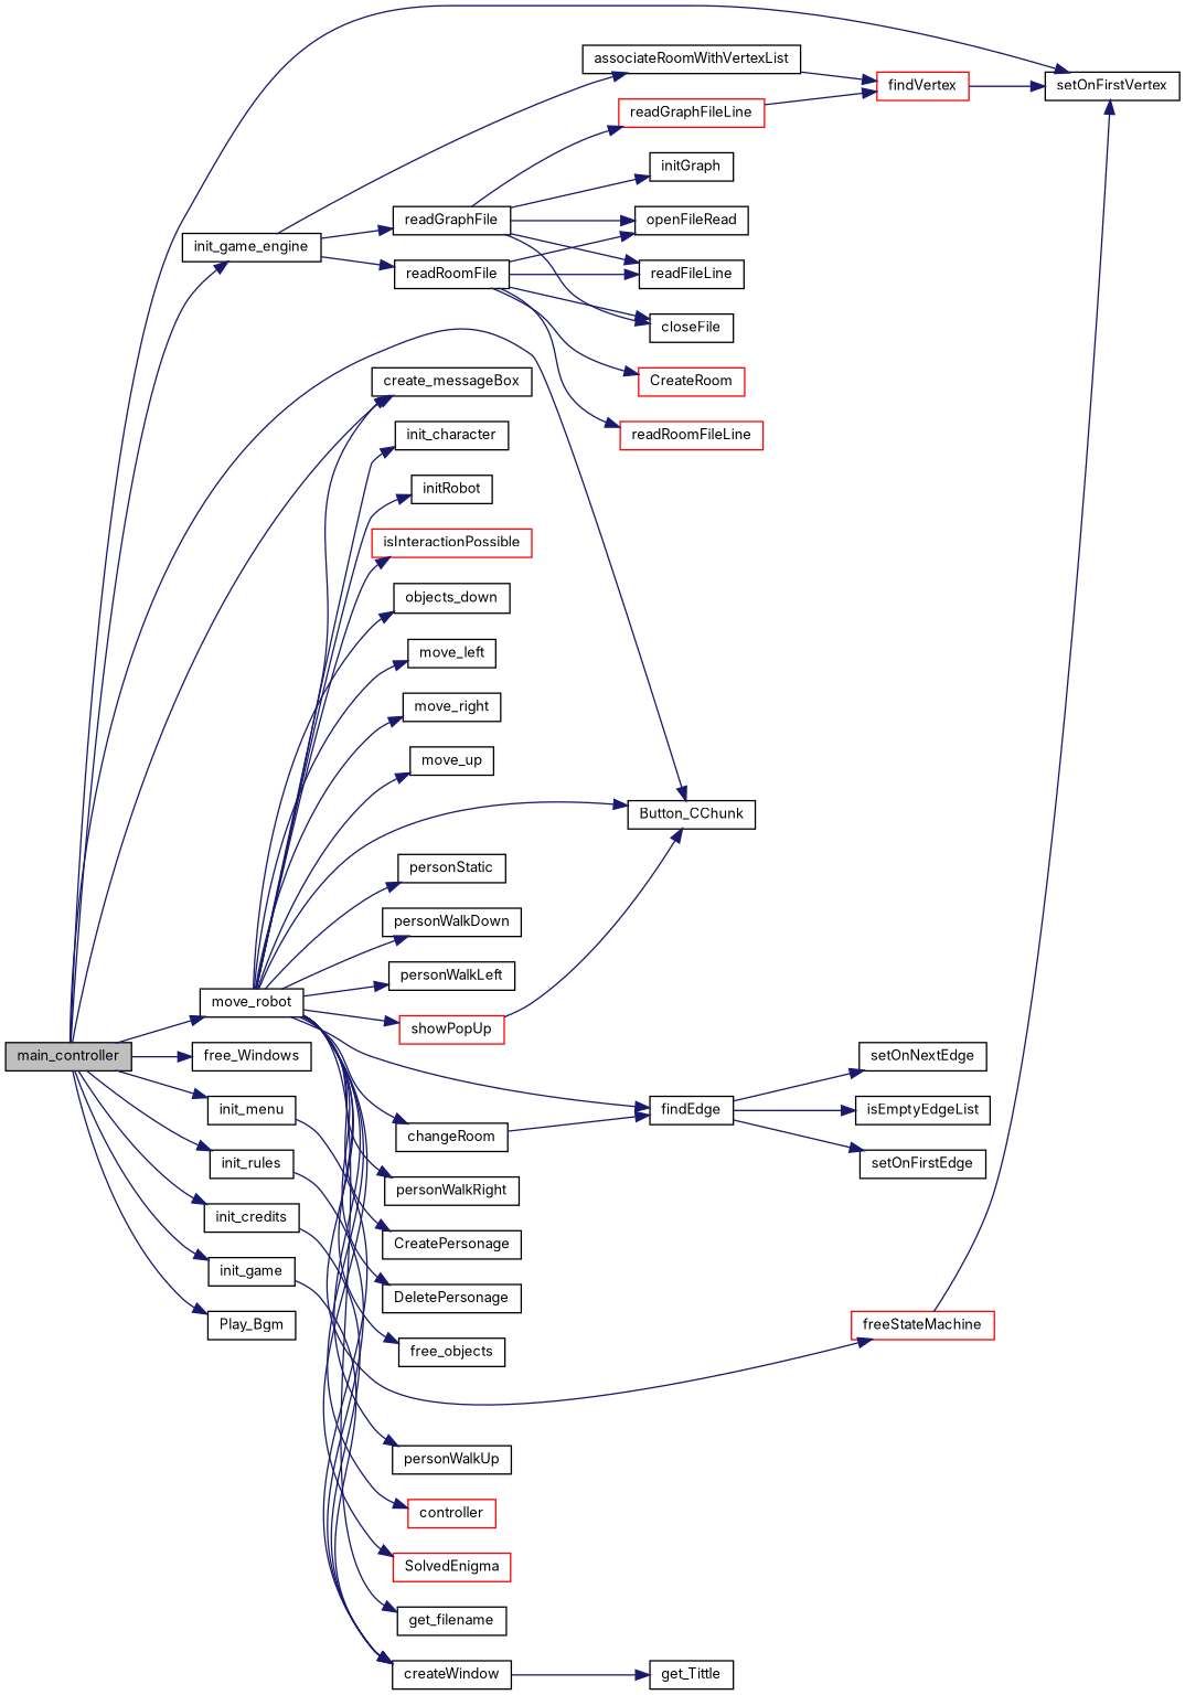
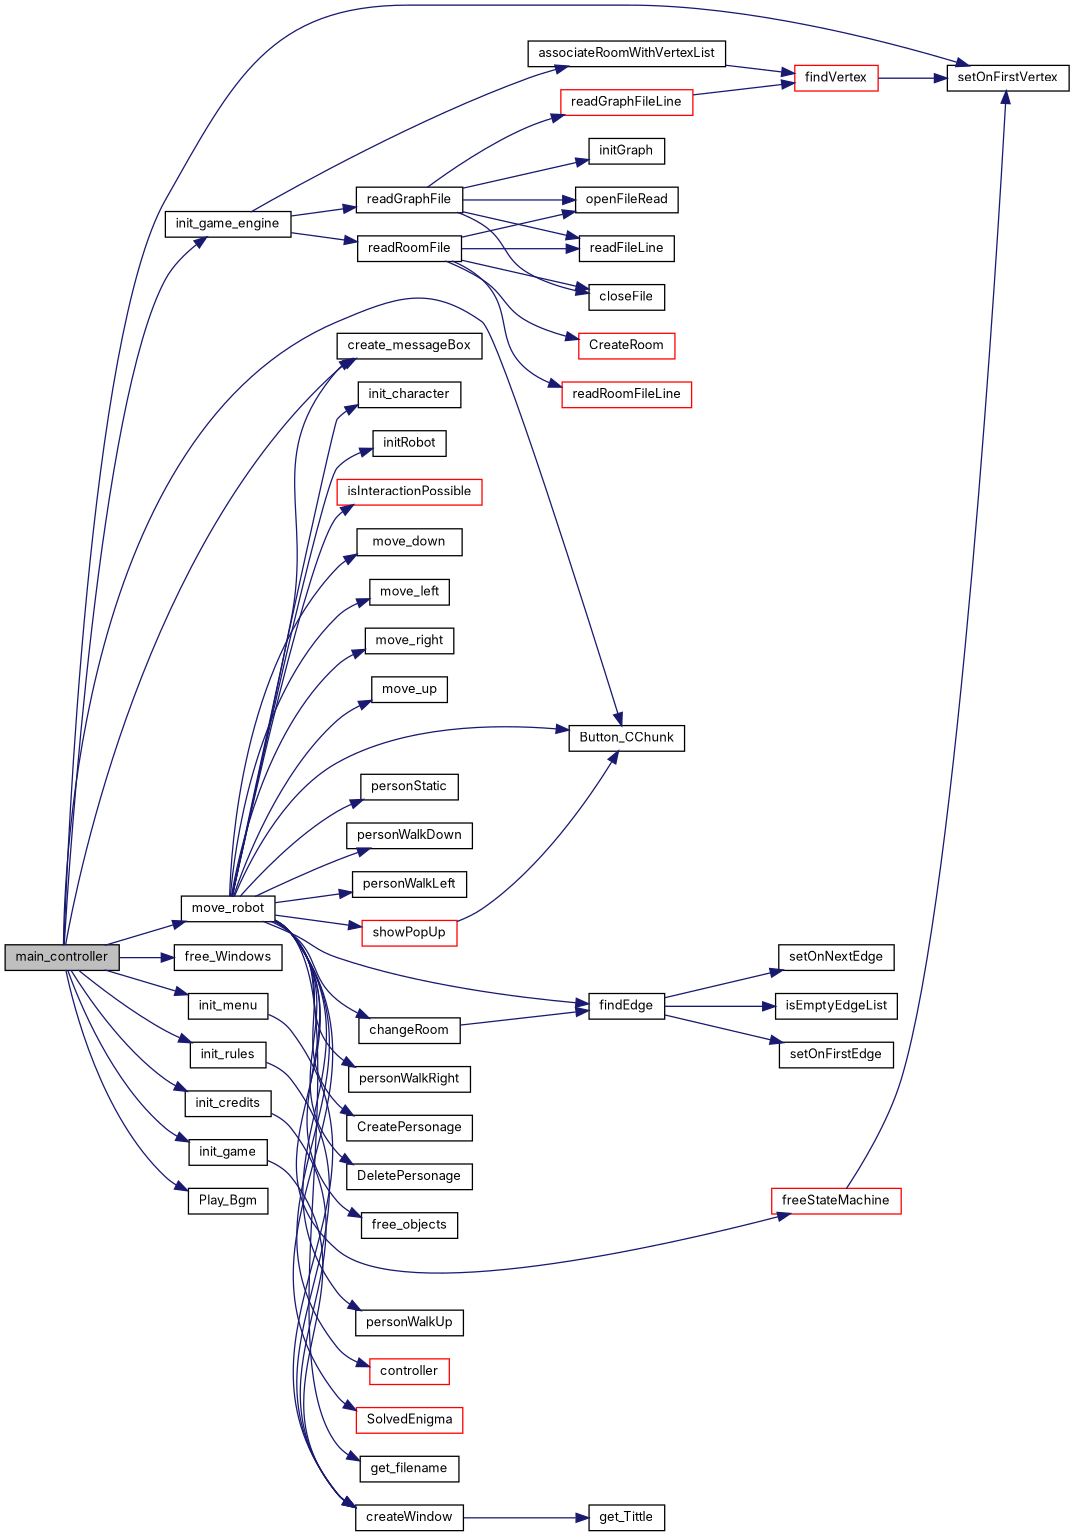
  digraph {
    fontname=Inter
    rankdir=LR
    node [color=black fillcolor=white fontname=Inter fontsize=10 shape=record style=filled]
    edge [color=midnightblue fontname=Inter fontsize=10 labelfontname=Helvetica labelfontsize=10 style=solid]
    n1 [fillcolor=grey75 fontcolor=black height=0.2 label=main_controller width=0.4]
    n2 [height=0.2 label=Button_CChunk width=0.4]
    n3 [height=0.2 label=create_messageBox width=0.4]
    n4 [height=0.2 label=free_Windows width=0.4]
    n5 [height=0.2 label=init_credits width=0.4]
    n6 [height=0.2 label=init_game width=0.4]
    n7 [height=0.2 label=init_game_engine width=0.4]
    n8 [height=0.2 label=setOnFirstVertex width=0.4]
    n9 [height=0.2 label=init_menu width=0.4]
    n10 [height=0.2 label=init_rules width=0.4]
    n11 [height=0.2 label=move_robot width=0.4]
    n12 [height=0.2 label=Play_Bgm width=0.4]
    n13 [height=0.2 label=createWindow width=0.4]
    n14 [height=0.2 label=associateRoomWithVertexList width=0.4]
    n15 [height=0.2 label=readGraphFile width=0.4]
    n16 [height=0.2 label=readRoomFile width=0.4]
    n17 [height=0.2 label=changeRoom width=0.4]
    n18 [height=0.2 label=findEdge width=0.4]
    n19 [height=0.2 label=CreatePersonage width=0.4]
    n20 [height=0.2 label=DeletePersonage width=0.4]
    n21 [height=0.2 label=free_objects width=0.4]
    n22 [color=red height=0.2 label=freeStateMachine width=0.4]
    n23 [height=0.2 label=get_filename width=0.4]
    n24 [height=0.2 label=init_character width=0.4]
    n25 [height=0.2 label=initRobot width=0.4]
    n26 [color=red height=0.2 label=isInteractionPossible width=0.4]
-   n27 [height=0.2 label=objects_down width=0.4]
+   n27 [height=0.2 label=move_down width=0.4]
    n28 [height=0.2 label=move_left width=0.4]
    n29 [height=0.2 label=move_right width=0.4]
    n30 [height=0.2 label=move_up width=0.4]
    n31 [height=0.2 label=personStatic width=0.4]
    n32 [height=0.2 label=personWalkDown width=0.4]
    n33 [height=0.2 label=personWalkLeft width=0.4]
    n34 [height=0.2 label=personWalkRight width=0.4]
    n35 [height=0.2 label=personWalkUp width=0.4]
    n36 [color=red height=0.2 label=showPopUp width=0.4]
    n37 [color=red height=0.2 label=controller width=0.4]
    n38 [color=red height=0.2 label=SolvedEnigma width=0.4]
    n39 [height=0.2 label=get_Tittle width=0.4]
    n40 [color=red height=0.2 label=findVertex width=0.4]
    n41 [height=0.2 label=closeFile width=0.4]
    n42 [height=0.2 label=initGraph width=0.4]
    n43 [height=0.2 label=openFileRead width=0.4]
    n44 [height=0.2 label=readFileLine width=0.4]
    n45 [color=red height=0.2 label=readGraphFileLine width=0.4]
    n46 [color=red height=0.2 label=CreateRoom width=0.4]
    n47 [color=red height=0.2 label=readRoomFileLine width=0.4]
    n48 [height=0.2 label=isEmptyEdgeList width=0.4]
    n49 [height=0.2 label=setOnFirstEdge width=0.4]
    n50 [height=0.2 label=setOnNextEdge width=0.4]
    n1 -> n2
    n1 -> n3
    n1 -> n4
    n1 -> n5
    n1 -> n6
    n1 -> n7
    n1 -> n8
    n1 -> n9
    n1 -> n10
    n1 -> n11
    n1 -> n12
    n5 -> n13
    n6 -> n13
    n7 -> n14
    n7 -> n15
    n7 -> n16
    n9 -> n13
    n10 -> n13
    n11 -> n2
    n11 -> n3
    n11 -> n17
    n11 -> n18
    n11 -> n19
    n11 -> n20
    n11 -> n21
    n11 -> n22
    n11 -> n23
    n11 -> n24
    n11 -> n25
    n11 -> n26
    n11 -> n27
    n11 -> n28
    n11 -> n29
    n11 -> n30
    n11 -> n31
    n11 -> n32
    n11 -> n33
    n11 -> n34
    n11 -> n35
    n11 -> n36
    n11 -> n37
    n11 -> n38
    n13 -> n39
    n14 -> n40
    n15 -> n41
    n15 -> n42
    n15 -> n43
    n15 -> n44
    n15 -> n45
    n16 -> n41
    n16 -> n43
    n16 -> n44
    n16 -> n46
    n16 -> n47
    n17 -> n18
    n18 -> n48
    n18 -> n49
    n18 -> n50
    n22 -> n8
    n36 -> n2
    n40 -> n8
    n45 -> n40
  }
